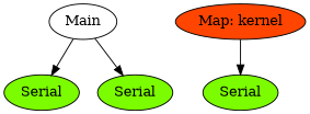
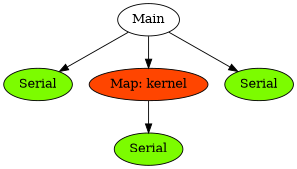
  digraph {
    node [fillcolor=lawngreen style=filled]
    n1 [label=Main fillcolor="" style=""]
    n2 [label=Serial]
    n3 [fillcolor=orangered label="Map: kernel"]
    n4 [label=Serial]
    n5 [label=Serial]
    n1 -> n2
+   n1 -> n3
    n1 -> n4
    n3 -> n5
  }
